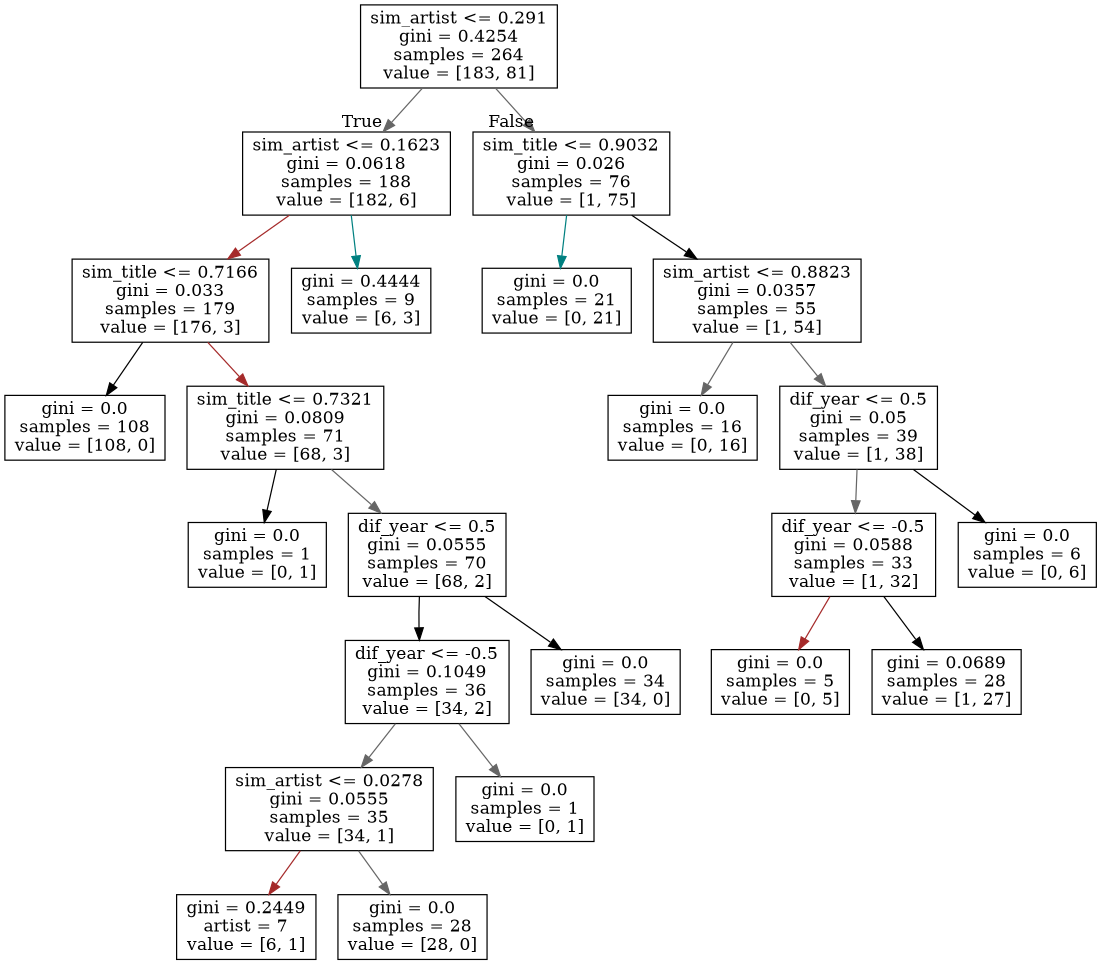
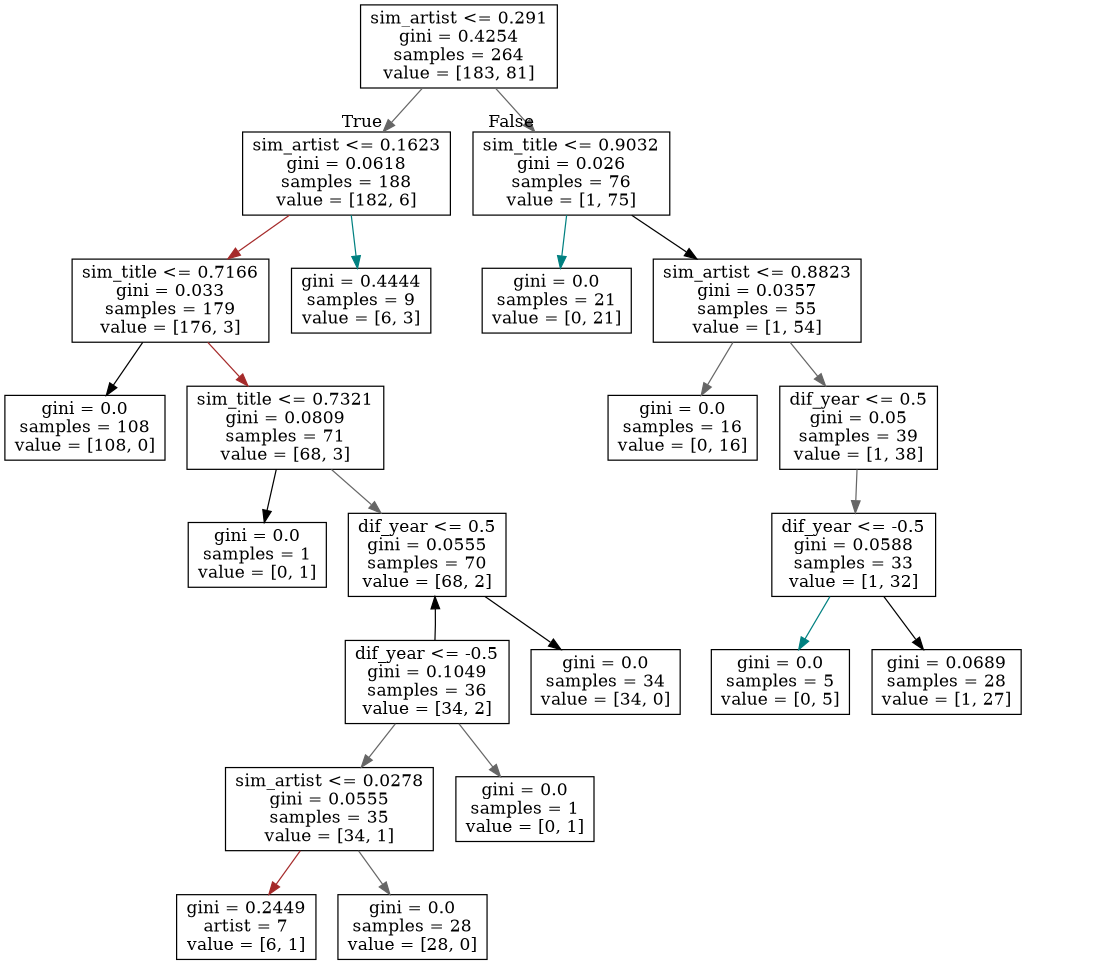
  digraph {
    node [shape=box]
    edge [color=gray40]
    n1 [label="sim_artist <= 0.291\ngini = 0.4254\nsamples = 264\nvalue = [183, 81]"]
    n2 [label="sim_artist <= 0.1623\ngini = 0.0618\nsamples = 188\nvalue = [182, 6]"]
    n3 [label="sim_title <= 0.9032\ngini = 0.026\nsamples = 76\nvalue = [1, 75]"]
    n4 [label="sim_title <= 0.7166\ngini = 0.033\nsamples = 179\nvalue = [176, 3]"]
    n5 [label="gini = 0.4444\nsamples = 9\nvalue = [6, 3]"]
    n6 [label="gini = 0.0\nsamples = 21\nvalue = [0, 21]"]
    n7 [label="sim_artist <= 0.8823\ngini = 0.0357\nsamples = 55\nvalue = [1, 54]"]
    n8 [label="gini = 0.0\nsamples = 108\nvalue = [108, 0]"]
    n9 [label="sim_title <= 0.7321\ngini = 0.0809\nsamples = 71\nvalue = [68, 3]"]
    n10 [label="gini = 0.0\nsamples = 1\nvalue = [0, 1]"]
    n11 [label="dif_year <= 0.5\ngini = 0.0555\nsamples = 70\nvalue = [68, 2]"]
    n12 [label="dif_year <= -0.5\ngini = 0.1049\nsamples = 36\nvalue = [34, 2]"]
    n13 [label="gini = 0.0\nsamples = 34\nvalue = [34, 0]"]
    n14 [label="sim_artist <= 0.0278\ngini = 0.0555\nsamples = 35\nvalue = [34, 1]"]
    n15 [label="gini = 0.0\nsamples = 1\nvalue = [0, 1]"]
    n16 [label="gini = 0.2449\nartist = 7\nvalue = [6, 1]"]
    n17 [label="gini = 0.0\nsamples = 28\nvalue = [28, 0]"]
    n18 [label="gini = 0.0\nsamples = 16\nvalue = [0, 16]"]
    n19 [label="dif_year <= 0.5\ngini = 0.05\nsamples = 39\nvalue = [1, 38]"]
    n20 [label="dif_year <= -0.5\ngini = 0.0588\nsamples = 33\nvalue = [1, 32]"]
-   n21 [label="gini = 0.0\nsamples = 6\nvalue = [0, 6]"]
    n22 [label="gini = 0.0\nsamples = 5\nvalue = [0, 5]"]
    n23 [label="gini = 0.0689\nsamples = 28\nvalue = [1, 27]"]
    n1 -> n2 [headlabel=True labelangle=45 labeldistance=2.5]
    n1 -> n3 [headlabel=False labelangle=-45 labeldistance=2.5]
    n2 -> n4 [color=brown]
    n2 -> n5 [color=teal]
    n3 -> n6 [color=teal]
    n3 -> n7 [color=black]
    n4 -> n8 [color=black]
    n4 -> n9 [color=brown]
    n7 -> n18
    n7 -> n19
    n9 -> n10 [color=black]
    n9 -> n11
-   n11 -> n12 [color=black]
+   n12 -> n11 [color=black]
    n11 -> n13 [color=black]
    n12 -> n14
    n12 -> n15
    n14 -> n16 [color=brown]
    n14 -> n17
    n19 -> n20
-   n19 -> n21 [color=black]
-   n20 -> n22 [color=brown]
+   n20 -> n22 [color=teal]
    n20 -> n23 [color=black]
  }
